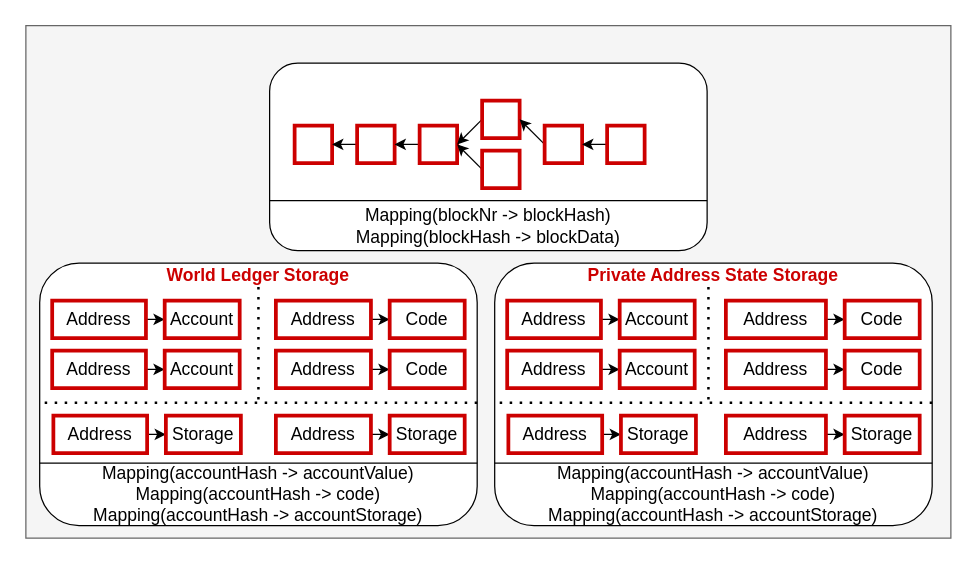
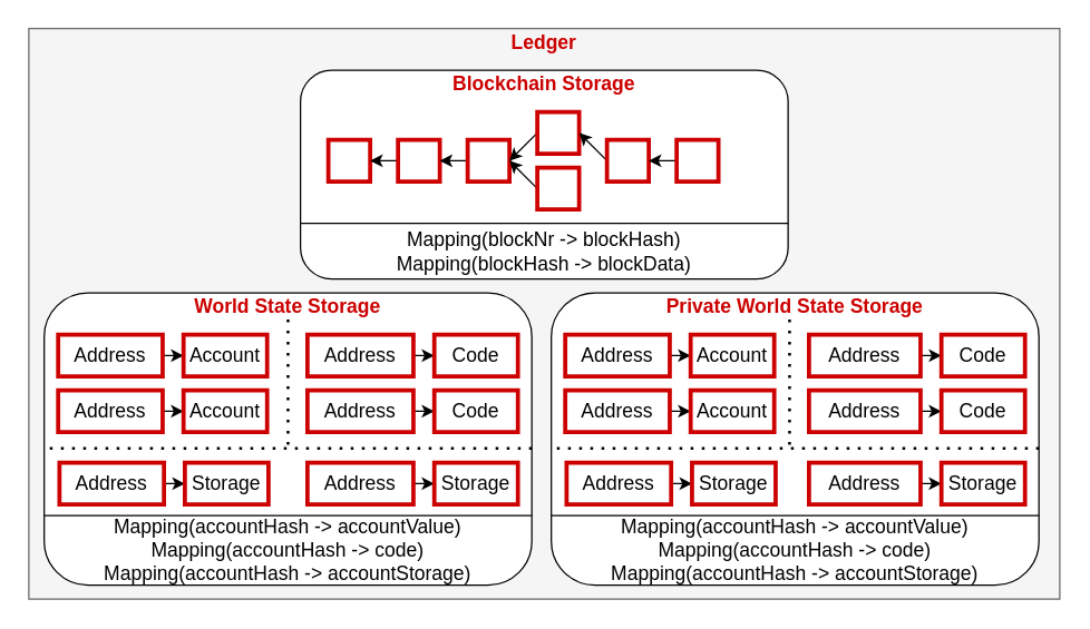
  <mxCell id="0" />
  <mxCell id="1" parent="0" />
  <mxCell id="2" value="" style="rounded=0;whiteSpace=wrap;html=1;fillColor=#f5f5f5;strokeColor=#666666;fontColor=#333333;" parent="1" vertex="1"><mxGeometry x="20" y="20" width="740" height="410" as="geometry" /></mxCell>
+ <mxCell id="3" value="&lt;b style=&quot;font-size: 14px;&quot;&gt;Ledger&lt;/b&gt;" style="text;html=1;strokeColor=none;fillColor=none;align=center;verticalAlign=middle;whiteSpace=wrap;rounded=0;fontColor=#CC0000;fontSize=14;" parent="1" vertex="1"><mxGeometry x="20" y="20" width="740" height="20" as="geometry" /></mxCell>
  <mxCell id="4" value="" style="rounded=1;whiteSpace=wrap;html=1;" parent="1" vertex="1"><mxGeometry x="215" y="50" width="350" height="150" as="geometry" /></mxCell>
  <mxCell id="5" value="" style="rounded=1;whiteSpace=wrap;html=1;" parent="1" vertex="1"><mxGeometry x="395.05" y="210" width="350" height="210" as="geometry" /></mxCell>
+ <mxCell id="6" value="&lt;b&gt;Blockchain Storage&lt;/b&gt;" style="text;html=1;strokeColor=none;fillColor=none;align=center;verticalAlign=middle;whiteSpace=wrap;rounded=0;fontSize=14;fontColor=#CC0000;" parent="1" vertex="1"><mxGeometry x="215" y="50" width="350" height="20" as="geometry" /></mxCell>
  <mxCell id="7" value="" style="rounded=0;whiteSpace=wrap;html=1;fontSize=14;fontColor=#CC0000;strokeColor=#CC0000;strokeWidth=3;" parent="1" vertex="1"><mxGeometry x="235" y="100" width="30" height="30" as="geometry" /></mxCell>
  <mxCell id="8" style="edgeStyle=none;rounded=0;orthogonalLoop=1;jettySize=auto;html=1;exitX=0;exitY=0.5;exitDx=0;exitDy=0;entryX=1;entryY=0.5;entryDx=0;entryDy=0;fontSize=14;fontColor=#CC0000;" parent="1" source="9" target="7" edge="1"><mxGeometry relative="1" as="geometry" /></mxCell>
  <mxCell id="9" value="" style="rounded=0;whiteSpace=wrap;html=1;fontSize=14;fontColor=#CC0000;strokeColor=#CC0000;strokeWidth=3;" parent="1" vertex="1"><mxGeometry x="285" y="100" width="30" height="30" as="geometry" /></mxCell>
  <mxCell id="10" style="edgeStyle=none;rounded=0;orthogonalLoop=1;jettySize=auto;html=1;exitX=0;exitY=0.5;exitDx=0;exitDy=0;entryX=1;entryY=0.5;entryDx=0;entryDy=0;fontSize=14;fontColor=#CC0000;" parent="1" source="11" target="9" edge="1"><mxGeometry relative="1" as="geometry" /></mxCell>
  <mxCell id="11" value="" style="rounded=0;whiteSpace=wrap;html=1;fontSize=14;fontColor=#CC0000;strokeColor=#CC0000;strokeWidth=3;" parent="1" vertex="1"><mxGeometry x="335" y="100" width="30" height="30" as="geometry" /></mxCell>
  <mxCell id="12" style="edgeStyle=none;rounded=0;orthogonalLoop=1;jettySize=auto;html=1;exitX=0;exitY=0.5;exitDx=0;exitDy=0;entryX=1;entryY=0.5;entryDx=0;entryDy=0;fontSize=14;fontColor=#CC0000;" parent="1" source="13" target="11" edge="1"><mxGeometry relative="1" as="geometry" /></mxCell>
  <mxCell id="13" value="" style="rounded=0;whiteSpace=wrap;html=1;fontSize=14;fontColor=#CC0000;strokeColor=#CC0000;strokeWidth=3;" parent="1" vertex="1"><mxGeometry x="385" y="80" width="30" height="30" as="geometry" /></mxCell>
  <mxCell id="14" style="edgeStyle=none;rounded=0;orthogonalLoop=1;jettySize=auto;html=1;exitX=0;exitY=0.5;exitDx=0;exitDy=0;entryX=1;entryY=0.5;entryDx=0;entryDy=0;fontSize=14;fontColor=#CC0000;" parent="1" source="15" target="11" edge="1"><mxGeometry relative="1" as="geometry" /></mxCell>
  <mxCell id="15" value="" style="rounded=0;whiteSpace=wrap;html=1;fontSize=14;fontColor=#CC0000;strokeColor=#CC0000;strokeWidth=3;" parent="1" vertex="1"><mxGeometry x="385" y="120" width="30" height="30" as="geometry" /></mxCell>
  <mxCell id="16" style="edgeStyle=none;rounded=0;orthogonalLoop=1;jettySize=auto;html=1;exitX=0;exitY=0.5;exitDx=0;exitDy=0;entryX=1;entryY=0.5;entryDx=0;entryDy=0;fontSize=14;fontColor=#CC0000;" parent="1" source="17" target="13" edge="1"><mxGeometry relative="1" as="geometry" /></mxCell>
  <mxCell id="17" value="" style="rounded=0;whiteSpace=wrap;html=1;fontSize=14;fontColor=#CC0000;strokeColor=#CC0000;strokeWidth=3;" parent="1" vertex="1"><mxGeometry x="435" y="100" width="30" height="30" as="geometry" /></mxCell>
  <mxCell id="18" style="edgeStyle=none;rounded=0;orthogonalLoop=1;jettySize=auto;html=1;exitX=0;exitY=0.5;exitDx=0;exitDy=0;fontSize=14;fontColor=#CC0000;" parent="1" source="19" target="17" edge="1"><mxGeometry relative="1" as="geometry" /></mxCell>
  <mxCell id="19" value="" style="rounded=0;whiteSpace=wrap;html=1;fontSize=14;fontColor=#CC0000;strokeColor=#CC0000;strokeWidth=3;" parent="1" vertex="1"><mxGeometry x="485" y="100" width="30" height="30" as="geometry" /></mxCell>
  <mxCell id="20" value="&lt;span style=&quot;color: rgb(0 , 0 , 0)&quot;&gt;Mapping(blockNr -&amp;gt; blockHash)&lt;/span&gt;&lt;font color=&quot;#000000&quot;&gt;&lt;br&gt;Mapping(blockHash -&amp;gt; blockData)&lt;br&gt;&lt;/font&gt;" style="text;html=1;strokeColor=none;fillColor=none;align=center;verticalAlign=middle;whiteSpace=wrap;rounded=0;fontSize=14;fontColor=#CC0000;" parent="1" vertex="1"><mxGeometry x="215" y="160" width="350" height="40" as="geometry" /></mxCell>
  <mxCell id="21" value="" style="endArrow=none;html=1;fontSize=14;fontColor=#CC0000;entryX=1;entryY=0;entryDx=0;entryDy=0;exitX=0;exitY=0;exitDx=0;exitDy=0;" parent="1" source="20" target="20" edge="1"><mxGeometry width="50" height="50" relative="1" as="geometry"><mxPoint x="625" y="570" as="sourcePoint" /><mxPoint x="675" y="520" as="targetPoint" /></mxGeometry></mxCell>
  <mxCell id="22" value="" style="endArrow=none;html=1;fontSize=14;fontColor=#CC0000;entryX=1;entryY=0;entryDx=0;entryDy=0;exitX=0;exitY=0;exitDx=0;exitDy=0;" parent="1" edge="1"><mxGeometry width="50" height="50" relative="1" as="geometry"><mxPoint x="395.05" y="370" as="sourcePoint" /><mxPoint x="745.05" y="370" as="targetPoint" /></mxGeometry></mxCell>
  <mxCell id="23" value="&lt;span style=&quot;color: rgb(0 , 0 , 0)&quot;&gt;Mapping(accountHash -&amp;gt; accountValue)&lt;br&gt;&lt;/span&gt;&lt;font color=&quot;#000000&quot;&gt;Mapping(accountHash -&amp;gt; code)&lt;br&gt;Mapping(accountHash -&amp;gt; accountStorage)&lt;br&gt;&lt;/font&gt;" style="text;html=1;strokeColor=none;fillColor=none;align=center;verticalAlign=middle;whiteSpace=wrap;rounded=0;fontSize=14;fontColor=#CC0000;" parent="1" vertex="1"><mxGeometry x="395.05" y="370" width="350" height="50" as="geometry" /></mxCell>
  <mxCell id="24" value="" style="endArrow=none;dashed=1;html=1;dashPattern=1 3;strokeWidth=2;fontSize=14;fontColor=#CC0000;entryX=0.5;entryY=1;entryDx=0;entryDy=0;" parent="1" edge="1"><mxGeometry width="50" height="50" relative="1" as="geometry"><mxPoint x="566.05" y="319" as="sourcePoint" /><mxPoint x="566.05" y="229" as="targetPoint" /></mxGeometry></mxCell>
- <mxCell id="25" value="&lt;b&gt;Private Address State Storage&lt;/b&gt;" style="text;html=1;strokeColor=none;align=center;verticalAlign=middle;whiteSpace=wrap;rounded=0;fontSize=14;fontColor=#CC0000;" parent="1" vertex="1"><mxGeometry x="395.05" y="210" width="350" height="20" as="geometry" /></mxCell>
+ <mxCell id="25" value="&lt;b&gt;Private World State Storage&lt;/b&gt;" style="text;html=1;strokeColor=none;align=center;verticalAlign=middle;whiteSpace=wrap;rounded=0;fontSize=14;fontColor=#CC0000;" parent="1" vertex="1"><mxGeometry x="395.05" y="210" width="350" height="20" as="geometry" /></mxCell>
  <mxCell id="26" style="edgeStyle=none;rounded=0;orthogonalLoop=1;jettySize=auto;html=1;exitX=1;exitY=0.5;exitDx=0;exitDy=0;entryX=0;entryY=0.5;entryDx=0;entryDy=0;fontSize=14;fontColor=#CC0000;" parent="1" source="27" target="28" edge="1"><mxGeometry relative="1" as="geometry" /></mxCell>
  <mxCell id="27" value="&lt;font color=&quot;#000000&quot;&gt;Address&lt;/font&gt;" style="rounded=0;whiteSpace=wrap;html=1;strokeColor=#CC0000;strokeWidth=3;fillColor=none;fontSize=14;fontColor=#CC0000;" parent="1" vertex="1"><mxGeometry x="405.05" y="240" width="75" height="30" as="geometry" /></mxCell>
  <mxCell id="28" value="&lt;font color=&quot;#000000&quot;&gt;Account&lt;/font&gt;" style="rounded=0;whiteSpace=wrap;html=1;strokeColor=#CC0000;strokeWidth=3;fillColor=none;fontSize=14;fontColor=#CC0000;" parent="1" vertex="1"><mxGeometry x="495.05" y="240" width="60" height="30" as="geometry" /></mxCell>
  <mxCell id="29" style="edgeStyle=none;rounded=0;orthogonalLoop=1;jettySize=auto;html=1;exitX=1;exitY=0.5;exitDx=0;exitDy=0;entryX=0;entryY=0.5;entryDx=0;entryDy=0;fontSize=14;fontColor=#CC0000;" parent="1" source="30" target="31" edge="1"><mxGeometry relative="1" as="geometry" /></mxCell>
  <mxCell id="30" value="&lt;font color=&quot;#000000&quot;&gt;Address&lt;/font&gt;" style="rounded=0;whiteSpace=wrap;html=1;strokeColor=#CC0000;strokeWidth=3;fillColor=none;fontSize=14;fontColor=#CC0000;" parent="1" vertex="1"><mxGeometry x="405.05" y="280" width="75" height="30" as="geometry" /></mxCell>
  <mxCell id="31" value="&lt;font color=&quot;#000000&quot;&gt;Account&lt;/font&gt;" style="rounded=0;whiteSpace=wrap;html=1;strokeColor=#CC0000;strokeWidth=3;fillColor=none;fontSize=14;fontColor=#CC0000;" parent="1" vertex="1"><mxGeometry x="495.05" y="280" width="60" height="30" as="geometry" /></mxCell>
  <mxCell id="32" style="edgeStyle=none;rounded=0;orthogonalLoop=1;jettySize=auto;html=1;exitX=1;exitY=0.5;exitDx=0;exitDy=0;entryX=0;entryY=0.5;entryDx=0;entryDy=0;fontSize=14;fontColor=#CC0000;" parent="1" source="33" target="34" edge="1"><mxGeometry relative="1" as="geometry" /></mxCell>
  <mxCell id="33" value="&lt;span style=&quot;color: rgb(0 , 0 , 0)&quot;&gt;Address&lt;/span&gt;" style="rounded=0;whiteSpace=wrap;html=1;strokeColor=#CC0000;strokeWidth=3;fillColor=none;fontSize=14;fontColor=#CC0000;" parent="1" vertex="1"><mxGeometry x="580" y="240" width="80.05" height="30" as="geometry" /></mxCell>
  <mxCell id="34" value="&lt;span style=&quot;color: rgb(0 , 0 , 0)&quot;&gt;Code&lt;/span&gt;" style="rounded=0;whiteSpace=wrap;html=1;strokeColor=#CC0000;strokeWidth=3;fillColor=none;fontSize=14;fontColor=#CC0000;" parent="1" vertex="1"><mxGeometry x="675.05" y="240" width="60" height="30" as="geometry" /></mxCell>
  <mxCell id="35" style="edgeStyle=orthogonalEdgeStyle;rounded=0;orthogonalLoop=1;jettySize=auto;html=1;exitX=1;exitY=0.5;exitDx=0;exitDy=0;entryX=0;entryY=0.5;entryDx=0;entryDy=0;" parent="1" source="36" target="37" edge="1"><mxGeometry relative="1" as="geometry" /></mxCell>
  <mxCell id="36" value="&lt;span style=&quot;color: rgb(0 , 0 , 0)&quot;&gt;Address&lt;/span&gt;" style="rounded=0;whiteSpace=wrap;html=1;strokeColor=#CC0000;strokeWidth=3;fillColor=none;fontSize=14;fontColor=#CC0000;" parent="1" vertex="1"><mxGeometry x="580" y="280" width="80.05" height="30" as="geometry" /></mxCell>
  <mxCell id="37" value="&lt;span style=&quot;color: rgb(0 , 0 , 0)&quot;&gt;Code&lt;/span&gt;" style="rounded=0;whiteSpace=wrap;html=1;strokeColor=#CC0000;strokeWidth=3;fillColor=none;fontSize=14;fontColor=#CC0000;" parent="1" vertex="1"><mxGeometry x="675.05" y="280" width="60" height="30" as="geometry" /></mxCell>
  <mxCell id="38" value="" style="endArrow=none;dashed=1;html=1;dashPattern=1 3;strokeWidth=2;fontSize=14;fontColor=#CC0000;exitX=1;exitY=0.57;exitDx=0;exitDy=0;exitPerimeter=0;entryX=-0.003;entryY=0.57;entryDx=0;entryDy=0;entryPerimeter=0;" parent="1" edge="1"><mxGeometry width="50" height="50" relative="1" as="geometry"><mxPoint x="745.05" y="321.7" as="sourcePoint" /><mxPoint x="394" y="321.7" as="targetPoint" /></mxGeometry></mxCell>
  <mxCell id="39" style="edgeStyle=orthogonalEdgeStyle;rounded=0;orthogonalLoop=1;jettySize=auto;html=1;exitX=1;exitY=0.5;exitDx=0;exitDy=0;entryX=0;entryY=0.5;entryDx=0;entryDy=0;" parent="1" source="40" target="41" edge="1"><mxGeometry relative="1" as="geometry" /></mxCell>
  <mxCell id="40" value="&lt;span style=&quot;color: rgb(0 , 0 , 0)&quot;&gt;Address&lt;/span&gt;" style="rounded=0;whiteSpace=wrap;html=1;strokeColor=#CC0000;strokeWidth=3;fillColor=none;fontSize=14;fontColor=#CC0000;" parent="1" vertex="1"><mxGeometry x="406" y="332" width="75.05" height="30" as="geometry" /></mxCell>
  <mxCell id="41" value="&lt;font color=&quot;#000000&quot;&gt;Storage&lt;/font&gt;" style="rounded=0;whiteSpace=wrap;html=1;strokeColor=#CC0000;strokeWidth=3;fillColor=none;fontSize=14;fontColor=#CC0000;" parent="1" vertex="1"><mxGeometry x="496.05" y="332" width="60" height="30" as="geometry" /></mxCell>
  <mxCell id="42" style="edgeStyle=orthogonalEdgeStyle;rounded=0;orthogonalLoop=1;jettySize=auto;html=1;exitX=1;exitY=0.5;exitDx=0;exitDy=0;entryX=0;entryY=0.5;entryDx=0;entryDy=0;" parent="1" source="43" target="44" edge="1"><mxGeometry relative="1" as="geometry" /></mxCell>
  <mxCell id="43" value="&lt;span style=&quot;color: rgb(0 , 0 , 0)&quot;&gt;Address&lt;/span&gt;" style="rounded=0;whiteSpace=wrap;html=1;strokeColor=#CC0000;strokeWidth=3;fillColor=none;fontSize=14;fontColor=#CC0000;" parent="1" vertex="1"><mxGeometry x="580" y="332" width="80.05" height="30" as="geometry" /></mxCell>
  <mxCell id="44" value="&lt;font color=&quot;#000000&quot;&gt;Storage&lt;/font&gt;" style="rounded=0;whiteSpace=wrap;html=1;strokeColor=#CC0000;strokeWidth=3;fillColor=none;fontSize=14;fontColor=#CC0000;" parent="1" vertex="1"><mxGeometry x="675.05" y="332" width="60" height="30" as="geometry" /></mxCell>
  <mxCell id="45" value="" style="rounded=1;whiteSpace=wrap;html=1;" parent="1" vertex="1"><mxGeometry x="31.05" y="210" width="350" height="210" as="geometry" /></mxCell>
  <mxCell id="46" value="" style="endArrow=none;html=1;fontSize=14;fontColor=#CC0000;entryX=1;entryY=0;entryDx=0;entryDy=0;exitX=0;exitY=0;exitDx=0;exitDy=0;" parent="1" edge="1"><mxGeometry width="50" height="50" relative="1" as="geometry"><mxPoint x="31.05" y="370" as="sourcePoint" /><mxPoint x="381.05" y="370" as="targetPoint" /></mxGeometry></mxCell>
  <mxCell id="47" value="&lt;span style=&quot;color: rgb(0 , 0 , 0)&quot;&gt;Mapping(accountHash -&amp;gt; accountValue)&lt;br&gt;&lt;/span&gt;&lt;font color=&quot;#000000&quot;&gt;Mapping(accountHash -&amp;gt; code)&lt;br&gt;Mapping(accountHash -&amp;gt; accountStorage)&lt;/font&gt;&lt;font color=&quot;#000000&quot;&gt;&lt;br&gt;&lt;/font&gt;" style="text;html=1;strokeColor=none;fillColor=none;align=center;verticalAlign=middle;whiteSpace=wrap;rounded=0;fontSize=14;fontColor=#CC0000;" parent="1" vertex="1"><mxGeometry x="31.05" y="370" width="350" height="50" as="geometry" /></mxCell>
  <mxCell id="48" value="" style="endArrow=none;dashed=1;html=1;dashPattern=1 3;strokeWidth=2;fontSize=14;fontColor=#CC0000;entryX=0.5;entryY=1;entryDx=0;entryDy=0;" parent="1" edge="1"><mxGeometry width="50" height="50" relative="1" as="geometry"><mxPoint x="206.05" y="319" as="sourcePoint" /><mxPoint x="206.05" y="229" as="targetPoint" /></mxGeometry></mxCell>
- <mxCell id="49" value="&lt;b&gt;World Ledger Storage&lt;/b&gt;" style="text;html=1;strokeColor=none;align=center;verticalAlign=middle;whiteSpace=wrap;rounded=0;fontSize=14;fontColor=#CC0000;" parent="1" vertex="1"><mxGeometry x="31.05" y="210" width="350" height="20" as="geometry" /></mxCell>
+ <mxCell id="49" value="&lt;b&gt;World State Storage&lt;/b&gt;" style="text;html=1;strokeColor=none;align=center;verticalAlign=middle;whiteSpace=wrap;rounded=0;fontSize=14;fontColor=#CC0000;" parent="1" vertex="1"><mxGeometry x="31.05" y="210" width="350" height="20" as="geometry" /></mxCell>
  <mxCell id="50" style="edgeStyle=none;rounded=0;orthogonalLoop=1;jettySize=auto;html=1;exitX=1;exitY=0.5;exitDx=0;exitDy=0;entryX=0;entryY=0.5;entryDx=0;entryDy=0;fontSize=14;fontColor=#CC0000;" parent="1" source="51" target="52" edge="1"><mxGeometry relative="1" as="geometry" /></mxCell>
  <mxCell id="51" value="&lt;font color=&quot;#000000&quot;&gt;Address&lt;/font&gt;" style="rounded=0;whiteSpace=wrap;html=1;strokeColor=#CC0000;strokeWidth=3;fillColor=none;fontSize=14;fontColor=#CC0000;" parent="1" vertex="1"><mxGeometry x="41.05" y="240" width="75" height="30" as="geometry" /></mxCell>
  <mxCell id="52" value="&lt;font color=&quot;#000000&quot;&gt;Account&lt;/font&gt;" style="rounded=0;whiteSpace=wrap;html=1;strokeColor=#CC0000;strokeWidth=3;fillColor=none;fontSize=14;fontColor=#CC0000;" parent="1" vertex="1"><mxGeometry x="131.05" y="240" width="60" height="30" as="geometry" /></mxCell>
  <mxCell id="53" style="edgeStyle=none;rounded=0;orthogonalLoop=1;jettySize=auto;html=1;exitX=1;exitY=0.5;exitDx=0;exitDy=0;entryX=0;entryY=0.5;entryDx=0;entryDy=0;fontSize=14;fontColor=#CC0000;" parent="1" source="54" target="55" edge="1"><mxGeometry relative="1" as="geometry" /></mxCell>
  <mxCell id="54" value="&lt;font color=&quot;#000000&quot;&gt;Address&lt;/font&gt;" style="rounded=0;whiteSpace=wrap;html=1;strokeColor=#CC0000;strokeWidth=3;fillColor=none;fontSize=14;fontColor=#CC0000;" parent="1" vertex="1"><mxGeometry x="41.05" y="280" width="75" height="30" as="geometry" /></mxCell>
  <mxCell id="55" value="&lt;font color=&quot;#000000&quot;&gt;Account&lt;/font&gt;" style="rounded=0;whiteSpace=wrap;html=1;strokeColor=#CC0000;strokeWidth=3;fillColor=none;fontSize=14;fontColor=#CC0000;" parent="1" vertex="1"><mxGeometry x="131.05" y="280" width="60" height="30" as="geometry" /></mxCell>
  <mxCell id="56" style="edgeStyle=none;rounded=0;orthogonalLoop=1;jettySize=auto;html=1;exitX=1;exitY=0.5;exitDx=0;exitDy=0;entryX=0;entryY=0.5;entryDx=0;entryDy=0;fontSize=14;fontColor=#CC0000;" parent="1" source="57" target="58" edge="1"><mxGeometry relative="1" as="geometry" /></mxCell>
  <mxCell id="57" value="&lt;font color=&quot;#000000&quot;&gt;Address&lt;/font&gt;" style="rounded=0;whiteSpace=wrap;html=1;strokeColor=#CC0000;strokeWidth=3;fillColor=none;fontSize=14;fontColor=#CC0000;" parent="1" vertex="1"><mxGeometry x="220" y="240" width="76.05" height="30" as="geometry" /></mxCell>
  <mxCell id="58" value="&lt;font color=&quot;#000000&quot;&gt;Code&lt;/font&gt;" style="rounded=0;whiteSpace=wrap;html=1;strokeColor=#CC0000;strokeWidth=3;fillColor=none;fontSize=14;fontColor=#CC0000;" parent="1" vertex="1"><mxGeometry x="311.05" y="240" width="60" height="30" as="geometry" /></mxCell>
  <mxCell id="59" style="edgeStyle=orthogonalEdgeStyle;rounded=0;orthogonalLoop=1;jettySize=auto;html=1;exitX=1;exitY=0.5;exitDx=0;exitDy=0;entryX=0;entryY=0.5;entryDx=0;entryDy=0;" parent="1" source="60" target="61" edge="1"><mxGeometry relative="1" as="geometry" /></mxCell>
  <mxCell id="60" value="&lt;span style=&quot;color: rgb(0 , 0 , 0)&quot;&gt;Address&lt;/span&gt;" style="rounded=0;whiteSpace=wrap;html=1;strokeColor=#CC0000;strokeWidth=3;fillColor=none;fontSize=14;fontColor=#CC0000;" parent="1" vertex="1"><mxGeometry x="220" y="280" width="76.05" height="30" as="geometry" /></mxCell>
  <mxCell id="61" value="&lt;span style=&quot;color: rgb(0 , 0 , 0)&quot;&gt;Code&lt;/span&gt;" style="rounded=0;whiteSpace=wrap;html=1;strokeColor=#CC0000;strokeWidth=3;fillColor=none;fontSize=14;fontColor=#CC0000;" parent="1" vertex="1"><mxGeometry x="311.05" y="280" width="60" height="30" as="geometry" /></mxCell>
  <mxCell id="62" value="" style="endArrow=none;dashed=1;html=1;dashPattern=1 3;strokeWidth=2;fontSize=14;fontColor=#CC0000;exitX=1;exitY=0.57;exitDx=0;exitDy=0;exitPerimeter=0;entryX=-0.003;entryY=0.57;entryDx=0;entryDy=0;entryPerimeter=0;" parent="1" edge="1"><mxGeometry width="50" height="50" relative="1" as="geometry"><mxPoint x="381.05" y="321.7" as="sourcePoint" /><mxPoint x="30" y="321.7" as="targetPoint" /></mxGeometry></mxCell>
  <mxCell id="63" style="edgeStyle=orthogonalEdgeStyle;rounded=0;orthogonalLoop=1;jettySize=auto;html=1;exitX=1;exitY=0.5;exitDx=0;exitDy=0;entryX=0;entryY=0.5;entryDx=0;entryDy=0;" parent="1" source="64" target="65" edge="1"><mxGeometry relative="1" as="geometry" /></mxCell>
  <mxCell id="64" value="&lt;font color=&quot;#000000&quot;&gt;Address&lt;/font&gt;" style="rounded=0;whiteSpace=wrap;html=1;strokeColor=#CC0000;strokeWidth=3;fillColor=none;fontSize=14;fontColor=#CC0000;" parent="1" vertex="1"><mxGeometry x="42" y="332" width="75" height="30" as="geometry" /></mxCell>
  <mxCell id="65" value="&lt;font color=&quot;#000000&quot;&gt;Storage&lt;/font&gt;" style="rounded=0;whiteSpace=wrap;html=1;strokeColor=#CC0000;strokeWidth=3;fillColor=none;fontSize=14;fontColor=#CC0000;" parent="1" vertex="1"><mxGeometry x="132" y="332" width="60" height="30" as="geometry" /></mxCell>
  <mxCell id="66" style="edgeStyle=orthogonalEdgeStyle;rounded=0;orthogonalLoop=1;jettySize=auto;html=1;exitX=1;exitY=0.5;exitDx=0;exitDy=0;entryX=0;entryY=0.5;entryDx=0;entryDy=0;" parent="1" source="67" target="68" edge="1"><mxGeometry relative="1" as="geometry" /></mxCell>
  <mxCell id="67" value="&lt;font color=&quot;#000000&quot;&gt;Address&lt;/font&gt;" style="rounded=0;whiteSpace=wrap;html=1;strokeColor=#CC0000;strokeWidth=3;fillColor=none;fontSize=14;fontColor=#CC0000;" parent="1" vertex="1"><mxGeometry x="220" y="332" width="76.05" height="30" as="geometry" /></mxCell>
  <mxCell id="68" value="&lt;font color=&quot;#000000&quot;&gt;Storage&lt;/font&gt;" style="rounded=0;whiteSpace=wrap;html=1;strokeColor=#CC0000;strokeWidth=3;fillColor=none;fontSize=14;fontColor=#CC0000;" parent="1" vertex="1"><mxGeometry x="311.05" y="332" width="60" height="30" as="geometry" /></mxCell>
